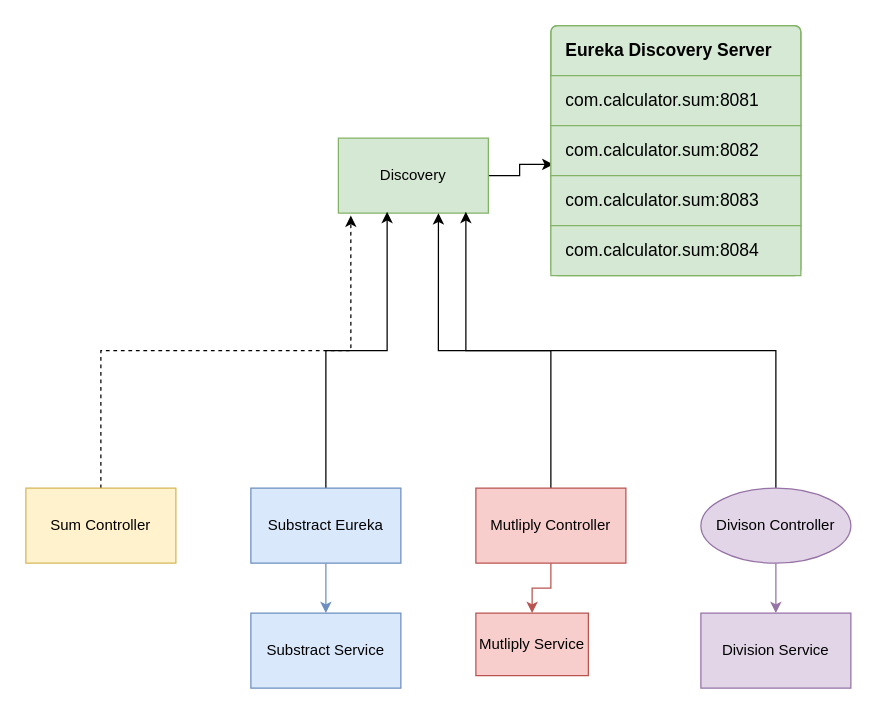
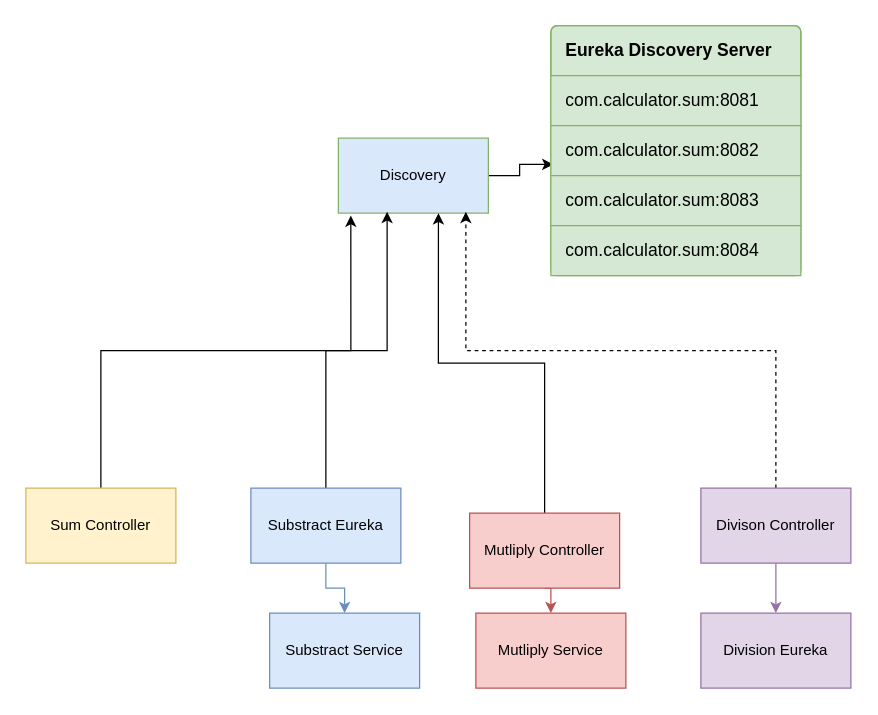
  <mxCell id="0" />
  <mxCell id="1" parent="0" />
- <mxCell id="2" style="edgeStyle=orthogonalEdgeStyle;rounded=0;orthogonalLoop=1;jettySize=auto;html=1;exitX=0.5;exitY=0;exitDx=0;exitDy=0;entryX=0.083;entryY=1.033;entryDx=0;entryDy=0;entryPerimeter=0;dashed=1;" edge="1" parent="1" source="3" target="5"><mxGeometry relative="1" as="geometry" /></mxCell>
+ <mxCell id="2" style="edgeStyle=orthogonalEdgeStyle;rounded=0;orthogonalLoop=1;jettySize=auto;html=1;exitX=0.5;exitY=0;exitDx=0;exitDy=0;entryX=0.083;entryY=1.033;entryDx=0;entryDy=0;entryPerimeter=0;" edge="1" parent="1" source="3" target="5"><mxGeometry relative="1" as="geometry" /></mxCell>
  <mxCell id="3" value="Sum Controller" style="rounded=0;whiteSpace=wrap;html=1;fillColor=#fff2cc;strokeColor=#d6b656;" vertex="1" parent="1"><mxGeometry x="20" y="390" width="120" height="60" as="geometry" /></mxCell>
  <mxCell id="4" style="edgeStyle=orthogonalEdgeStyle;rounded=0;orthogonalLoop=1;jettySize=auto;html=1;exitX=1;exitY=0.5;exitDx=0;exitDy=0;entryX=0.01;entryY=0.775;entryDx=0;entryDy=0;entryPerimeter=0;" edge="1" parent="1" source="5" target="21"><mxGeometry relative="1" as="geometry" /></mxCell>
- <mxCell id="5" value="Discovery" style="rounded=0;whiteSpace=wrap;html=1;fillColor=#d5e8d4;strokeColor=#82b366;" vertex="1" parent="1"><mxGeometry x="270" y="110" width="120" height="60" as="geometry" /></mxCell>
- <mxCell id="6" value="Substract&amp;nbsp;Service" style="rounded=0;whiteSpace=wrap;html=1;fillColor=#dae8fc;strokeColor=#6c8ebf;" vertex="1" parent="1"><mxGeometry x="200" y="490" width="120" height="60" as="geometry" /></mxCell>
+ <mxCell id="5" value="Discovery" style="rounded=0;whiteSpace=wrap;html=1;fillColor=#dae8fc;strokeColor=#82b366;" vertex="1" parent="1"><mxGeometry x="270" y="110" width="120" height="60" as="geometry" /></mxCell>
+ <mxCell id="6" value="Substract&amp;nbsp;Service" style="rounded=0;whiteSpace=wrap;html=1;fillColor=#dae8fc;strokeColor=#6c8ebf;" vertex="1" parent="1"><mxGeometry x="215" y="490" width="120" height="60" as="geometry" /></mxCell>
  <mxCell id="7" style="edgeStyle=orthogonalEdgeStyle;rounded=0;orthogonalLoop=1;jettySize=auto;html=1;exitX=0.5;exitY=1;exitDx=0;exitDy=0;entryX=0.5;entryY=0;entryDx=0;entryDy=0;fillColor=#dae8fc;strokeColor=#6c8ebf;" edge="1" parent="1" source="9" target="6"><mxGeometry relative="1" as="geometry" /></mxCell>
  <mxCell id="8" style="edgeStyle=orthogonalEdgeStyle;rounded=0;orthogonalLoop=1;jettySize=auto;html=1;exitX=0.5;exitY=0;exitDx=0;exitDy=0;entryX=0.325;entryY=0.983;entryDx=0;entryDy=0;entryPerimeter=0;" edge="1" parent="1" source="9" target="5"><mxGeometry relative="1" as="geometry" /></mxCell>
  <mxCell id="9" value="Substract Eureka" style="rounded=0;whiteSpace=wrap;html=1;fillColor=#dae8fc;strokeColor=#6c8ebf;" vertex="1" parent="1"><mxGeometry x="200" y="390" width="120" height="60" as="geometry" /></mxCell>
- <mxCell id="10" value="Mutliply&amp;nbsp;Service" style="rounded=0;whiteSpace=wrap;html=1;fillColor=#f8cecc;strokeColor=#b85450;" vertex="1" parent="1"><mxGeometry x="380" y="490" width="90" height="50" as="geometry" /></mxCell>
+ <mxCell id="10" value="Mutliply&amp;nbsp;Service" style="rounded=0;whiteSpace=wrap;html=1;fillColor=#f8cecc;strokeColor=#b85450;" vertex="1" parent="1"><mxGeometry x="380" y="490" width="120" height="60" as="geometry" /></mxCell>
  <mxCell id="11" style="edgeStyle=orthogonalEdgeStyle;rounded=0;orthogonalLoop=1;jettySize=auto;html=1;exitX=0.5;exitY=1;exitDx=0;exitDy=0;entryX=0.5;entryY=0;entryDx=0;entryDy=0;fillColor=#f8cecc;strokeColor=#b85450;" edge="1" parent="1" source="13" target="10"><mxGeometry relative="1" as="geometry" /></mxCell>
  <mxCell id="12" style="edgeStyle=orthogonalEdgeStyle;rounded=0;orthogonalLoop=1;jettySize=auto;html=1;exitX=0.5;exitY=0;exitDx=0;exitDy=0;entryX=0.667;entryY=1;entryDx=0;entryDy=0;entryPerimeter=0;" edge="1" parent="1" source="13" target="5"><mxGeometry relative="1" as="geometry"><mxPoint x="350" y="180" as="targetPoint" /></mxGeometry></mxCell>
- <mxCell id="13" value="Mutliply Controller" style="rounded=0;whiteSpace=wrap;html=1;fillColor=#f8cecc;strokeColor=#b85450;" vertex="1" parent="1"><mxGeometry x="380" y="390" width="120" height="60" as="geometry" /></mxCell>
- <mxCell id="14" value="Division Service" style="rounded=0;whiteSpace=wrap;html=1;fillColor=#e1d5e7;strokeColor=#9673a6;" vertex="1" parent="1"><mxGeometry x="560" y="490" width="120" height="60" as="geometry" /></mxCell>
+ <mxCell id="13" value="Mutliply Controller" style="rounded=0;whiteSpace=wrap;html=1;fillColor=#f8cecc;strokeColor=#b85450;" vertex="1" parent="1"><mxGeometry x="375" y="410" width="120" height="60" as="geometry" /></mxCell>
+ <mxCell id="14" value="Division Eureka" style="rounded=0;whiteSpace=wrap;html=1;fillColor=#e1d5e7;strokeColor=#9673a6;" vertex="1" parent="1"><mxGeometry x="560" y="490" width="120" height="60" as="geometry" /></mxCell>
  <mxCell id="15" style="edgeStyle=orthogonalEdgeStyle;rounded=0;orthogonalLoop=1;jettySize=auto;html=1;exitX=0.5;exitY=1;exitDx=0;exitDy=0;entryX=0.5;entryY=0;entryDx=0;entryDy=0;fillColor=#e1d5e7;strokeColor=#9673a6;" edge="1" parent="1" source="17" target="14"><mxGeometry relative="1" as="geometry" /></mxCell>
- <mxCell id="16" style="edgeStyle=orthogonalEdgeStyle;rounded=0;orthogonalLoop=1;jettySize=auto;html=1;exitX=0.5;exitY=0;exitDx=0;exitDy=0;entryX=0.85;entryY=0.983;entryDx=0;entryDy=0;entryPerimeter=0;" edge="1" parent="1" source="17" target="5"><mxGeometry relative="1" as="geometry" /></mxCell>
- <mxCell id="17" value="Divison Controller" style="ellipse;whiteSpace=wrap;html=1;fillColor=#e1d5e7;strokeColor=#9673a6;" vertex="1" parent="1"><mxGeometry x="560" y="390" width="120" height="60" as="geometry" /></mxCell>
+ <mxCell id="16" style="edgeStyle=orthogonalEdgeStyle;rounded=0;orthogonalLoop=1;jettySize=auto;html=1;exitX=0.5;exitY=0;exitDx=0;exitDy=0;entryX=0.85;entryY=0.983;entryDx=0;entryDy=0;entryPerimeter=0;dashed=1;" edge="1" parent="1" source="17" target="5"><mxGeometry relative="1" as="geometry" /></mxCell>
+ <mxCell id="17" value="Divison Controller" style="rounded=0;whiteSpace=wrap;html=1;fillColor=#e1d5e7;strokeColor=#9673a6;" vertex="1" parent="1"><mxGeometry x="560" y="390" width="120" height="60" as="geometry" /></mxCell>
  <mxCell id="18" value="" style="html=1;shadow=0;dashed=0;shape=mxgraph.bootstrap.rrect;rSize=5;strokeColor=#82b366;fillColor=#d5e8d4;" vertex="1" parent="1"><mxGeometry x="440" y="20" width="200" height="200" as="geometry" /></mxCell>
  <mxCell id="19" value="Eureka Discovery Server" style="html=1;shadow=0;dashed=0;shape=mxgraph.bootstrap.topButton;rSize=5;strokeColor=#82b366;fillColor=#d5e8d4;fillOpacity=3;fontSize=14;fontStyle=1;align=left;spacingLeft=10;whiteSpace=wrap;resizeWidth=1;" vertex="1" parent="18"><mxGeometry width="200" height="40" relative="1" as="geometry" /></mxCell>
  <mxCell id="20" value="com.calculator.sum:8081" style="strokeColor=#82b366;fillColor=#d5e8d4;html=1;shadow=0;dashed=0;shape=mxgraph.bootstrap.rect;align=left;spacingLeft=10;whiteSpace=wrap;fontSize=14;whiteSpace=wrap;resizeWidth=1;" vertex="1" parent="18"><mxGeometry width="200" height="40" relative="1" as="geometry"><mxPoint y="40" as="offset" /></mxGeometry></mxCell>
  <mxCell id="21" value="com.calculator.sum:8082" style="strokeColor=#82b366;fillColor=#d5e8d4;html=1;shadow=0;dashed=0;shape=mxgraph.bootstrap.rect;spacingLeft=10;fontSize=14;align=left;whiteSpace=wrap;resizeWidth=1;" vertex="1" parent="18"><mxGeometry width="200" height="40" relative="1" as="geometry"><mxPoint y="80" as="offset" /></mxGeometry></mxCell>
  <mxCell id="22" value="com.calculator.sum:8083" style="strokeColor=#82b366;fillColor=#d5e8d4;html=1;shadow=0;dashed=0;shape=mxgraph.bootstrap.rect;spacingLeft=10;fontSize=14;align=left;whiteSpace=wrap;resizeWidth=1;" vertex="1" parent="18"><mxGeometry width="200" height="40" relative="1" as="geometry"><mxPoint y="120" as="offset" /></mxGeometry></mxCell>
  <mxCell id="23" value="com.calculator.sum:8084" style="strokeColor=#82b366;fillColor=#d5e8d4;html=1;shadow=0;dashed=0;shape=mxgraph.bootstrap.rect;spacingLeft=10;fontSize=14;align=left;whiteSpace=wrap;resizeWidth=1;" vertex="1" parent="18"><mxGeometry width="200" height="40" relative="1" as="geometry"><mxPoint y="160" as="offset" /></mxGeometry></mxCell>
